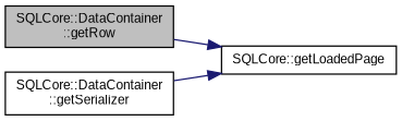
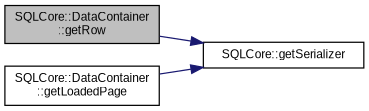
  digraph {
    fontname="Liberation Sans"
    rankdir=LR
    node [color=black fillcolor=white fontname="Liberation Sans" fontsize=10 shape=record style=filled]
    edge [color=midnightblue fontname="Liberation Sans" fontsize=10 labelfontname=Helvetica labelfontsize=10 style=solid]
    n1 [fillcolor=grey75 fontcolor=black height=0.2 label="SQLCore::DataContainer\l::getRow" width=0.4]
-   n2 [height=0.2 label="SQLCore::getLoadedPage" width=0.4]
-   n3 [height=0.2 label="SQLCore::DataContainer\l::getSerializer" width=0.4]
+   n2 [height=0.2 label="SQLCore::getSerializer" width=0.4]
+   n3 [height=0.2 label="SQLCore::DataContainer\l::getLoadedPage" width=0.4]
    n1 -> n2
    n3 -> n2
  }
